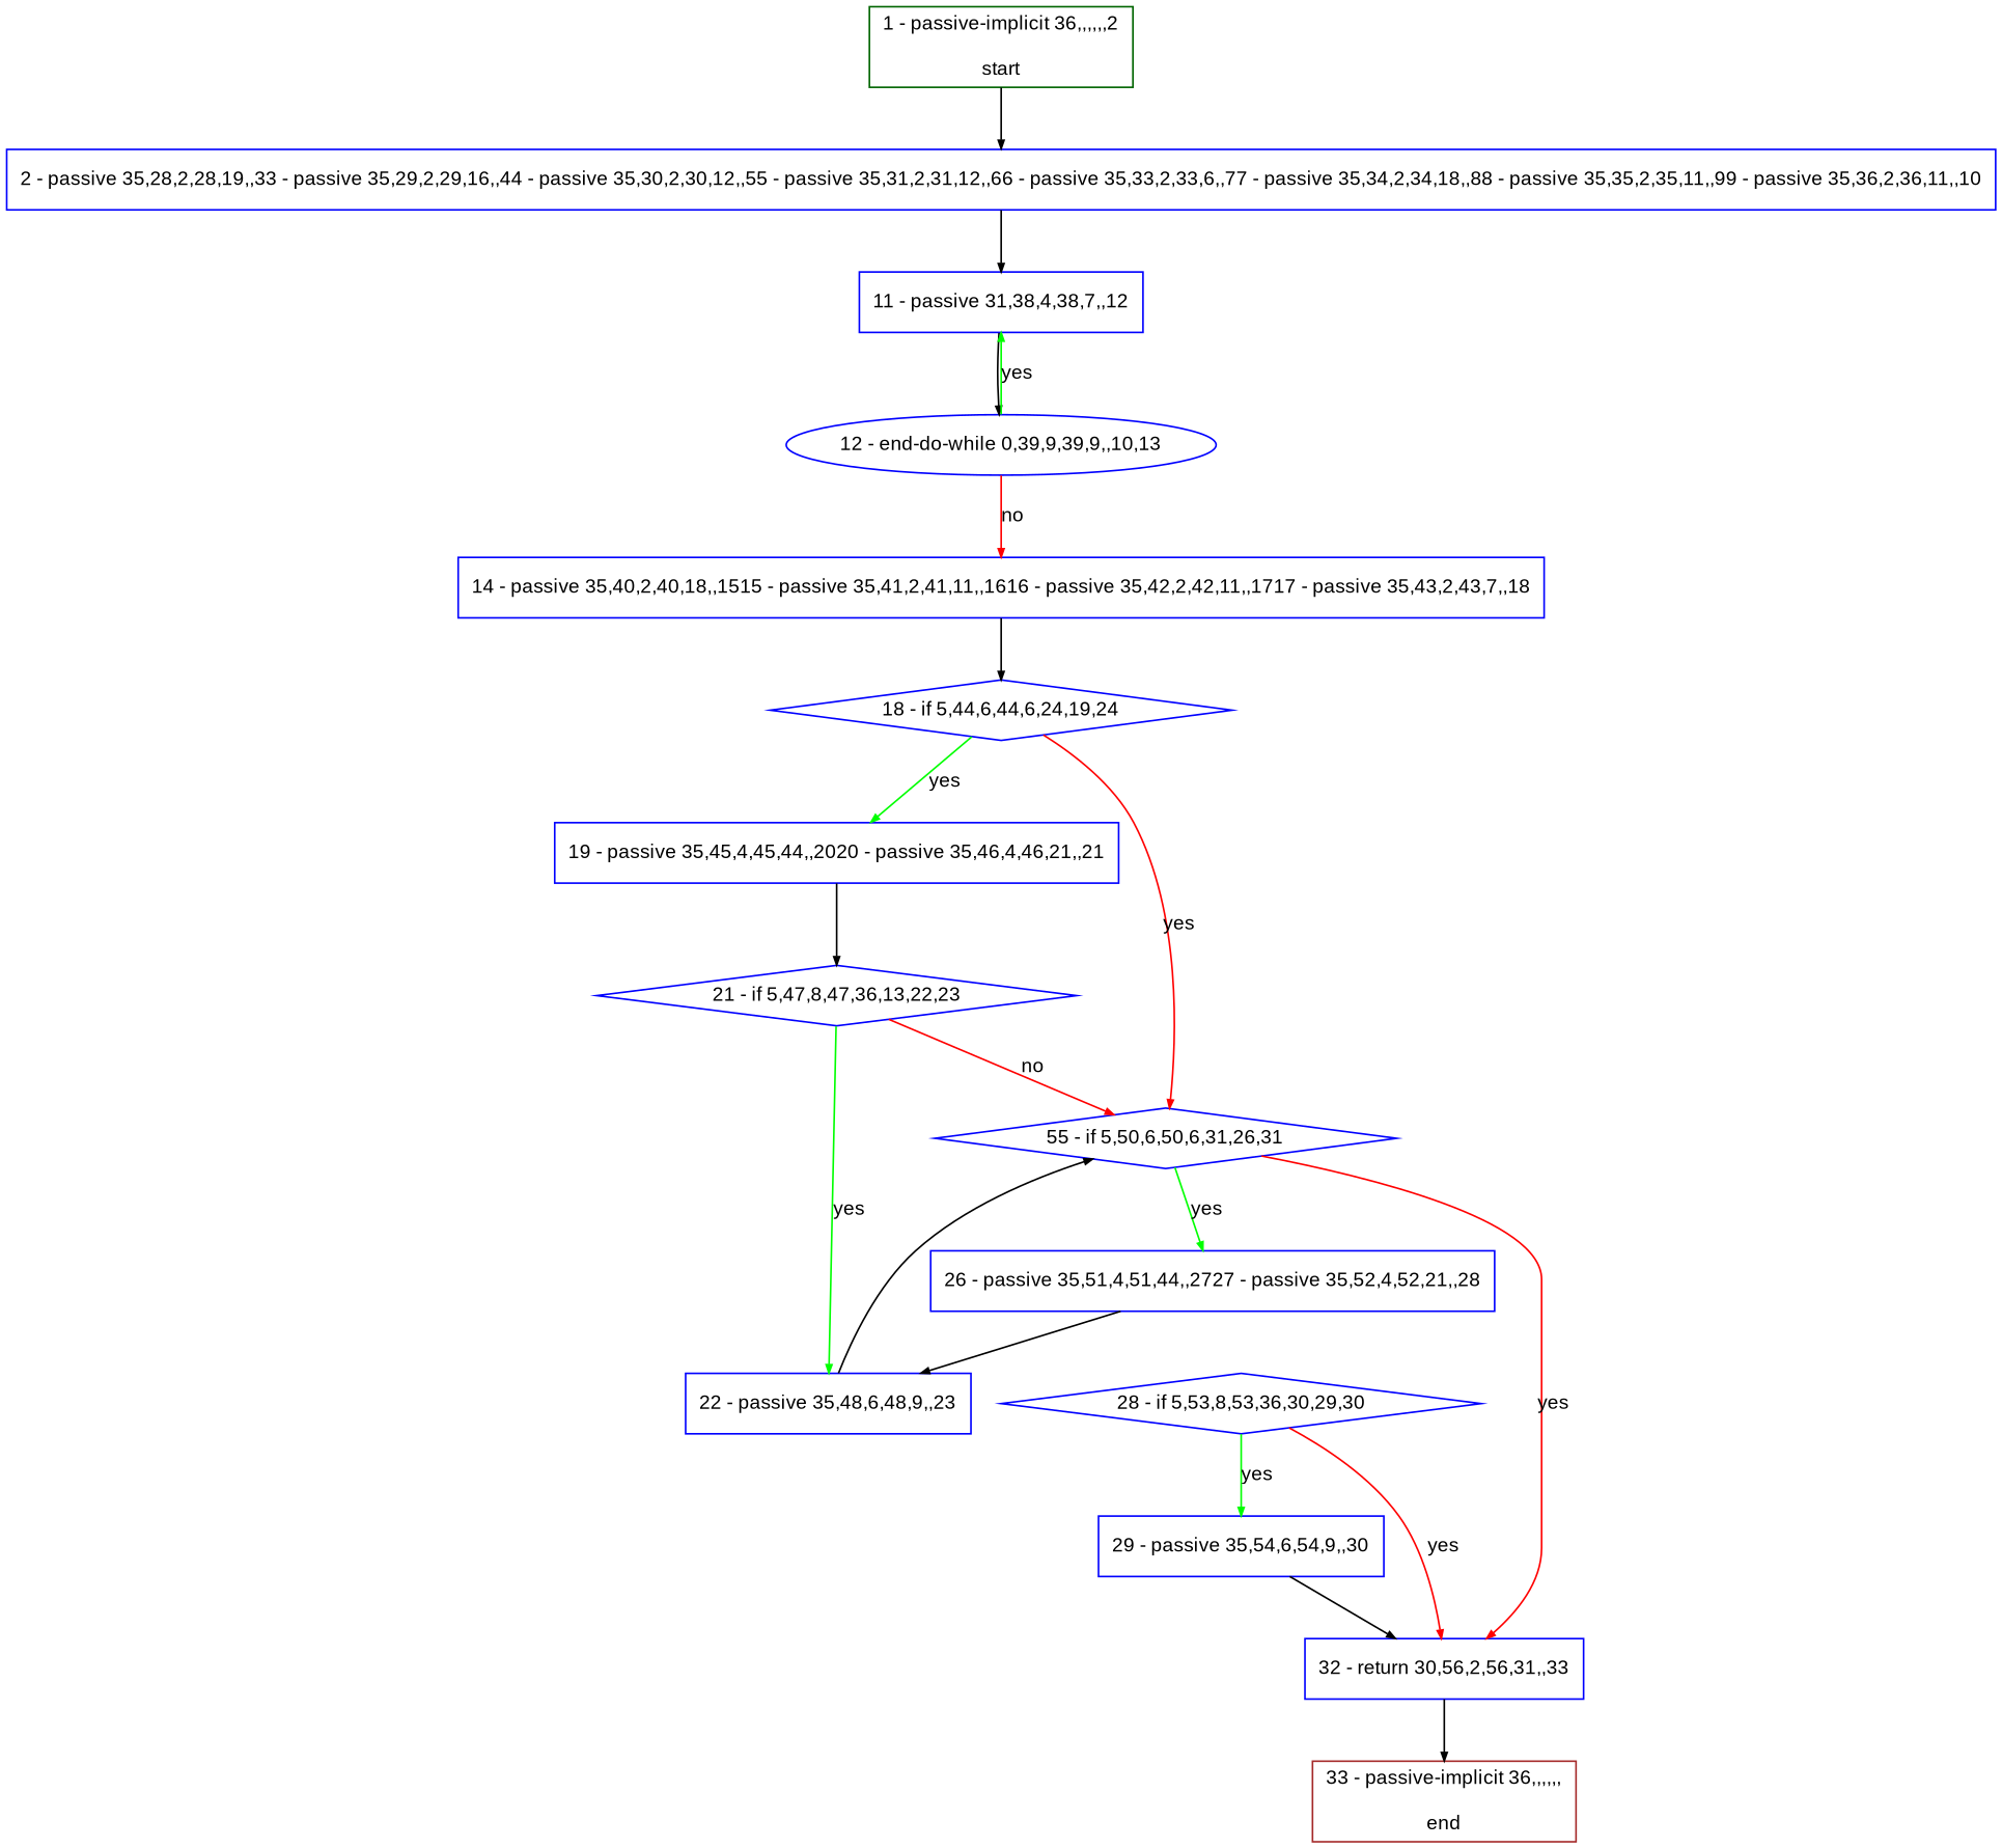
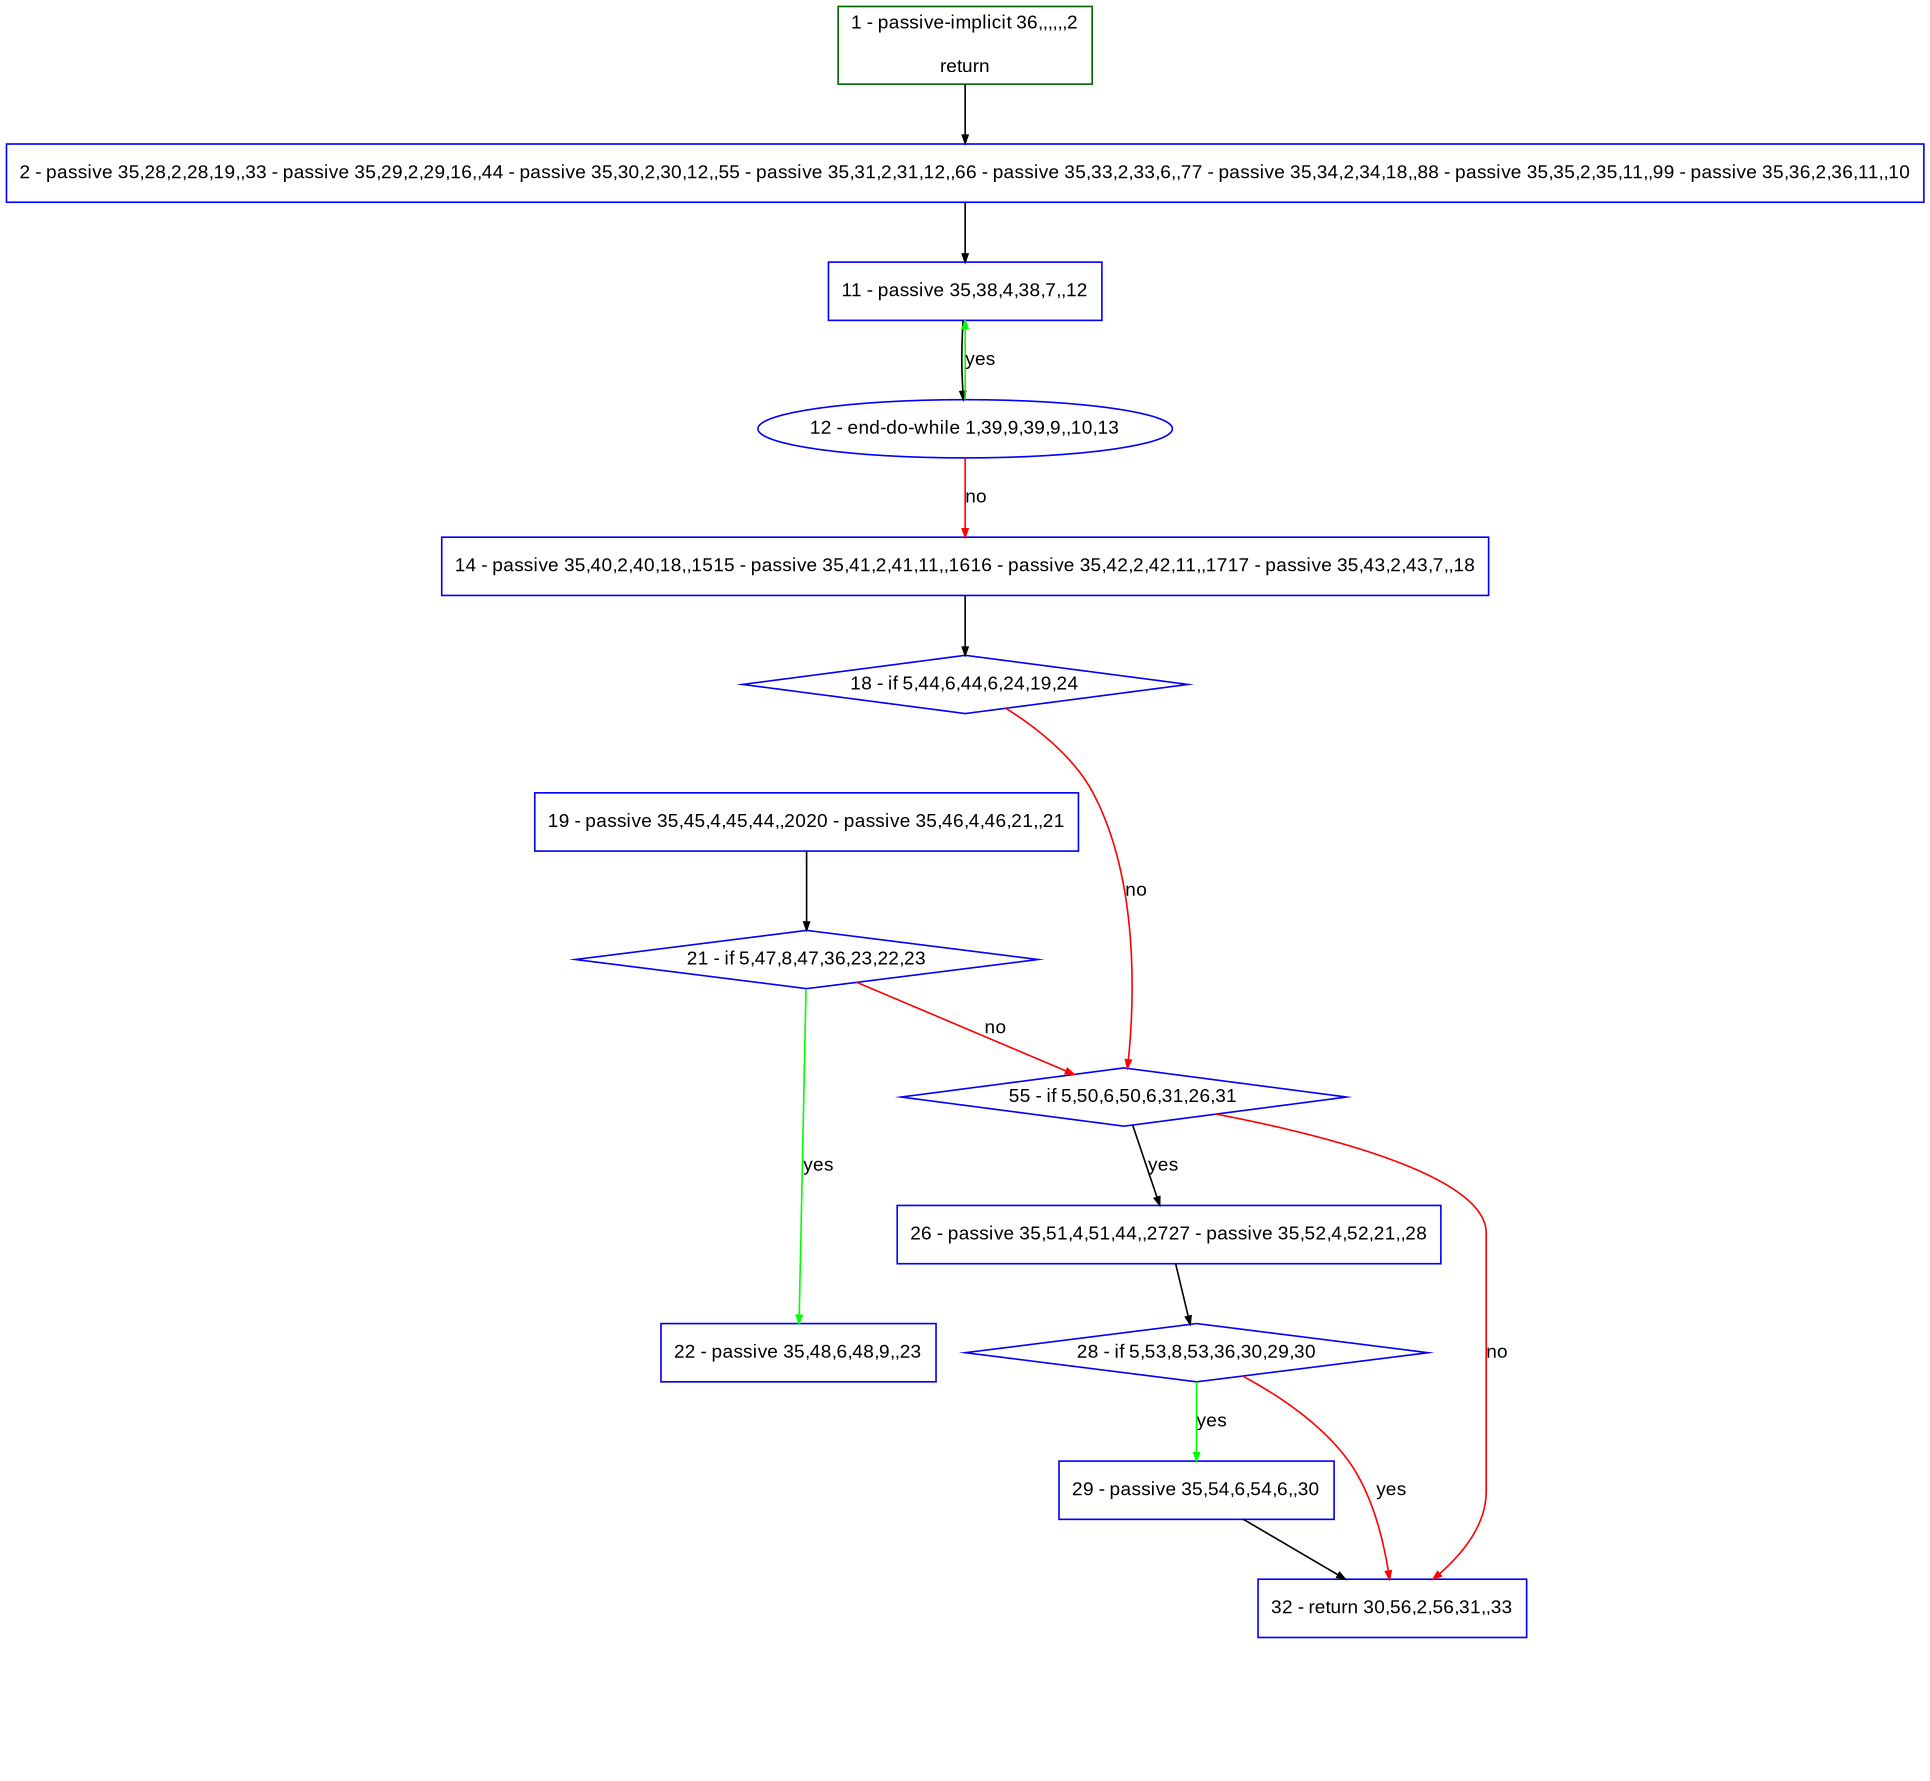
  digraph {
    bgcolor=white
    compound=true
    fillcolor="#FFFFCC"
    fontname=Arial
    fontsize=12
    pack=true
    packmode=clust
    style="rounded,filled"
    node [color="#0000ff" compound=true fillcolor="#ffffff" fixedsize=false fontname=Arial fontsize=12 node_initialized=no shape=box style=filled]
    edge [arrowhead=normal arrowsize=0.5 arrowtail=none color="#000000" compound=true dir=forward fontcolor=black fontname=Arial fontsize=12]
    n1 [label="2 - passive 35,28,2,28,19,,33 - passive 35,29,2,29,16,,44 - passive 35,30,2,30,12,,55 - passive 35,31,2,31,12,,66 - passive 35,33,2,33,6,,77 - passive 35,34,2,34,18,,88 - passive 35,35,2,35,11,,99 - passive 35,36,2,36,11,,10"]
-   n2 [label="11 - passive 31,38,4,38,7,,12"]
-   n3 [label="12 - end-do-while 0,39,9,39,9,,10,13" shape=oval]
-   n4 [color="#006400" label="1 - passive-implicit 36,,,,,,2\n\nstart"]
+   n2 [label="11 - passive 35,38,4,38,7,,12"]
+   n3 [label="12 - end-do-while 1,39,9,39,9,,10,13" shape=oval]
+   n4 [color="#006400" label="1 - passive-implicit 36,,,,,,2\n\nreturn"]
    n5 [label="14 - passive 35,40,2,40,18,,1515 - passive 35,41,2,41,11,,1616 - passive 35,42,2,42,11,,1717 - passive 35,43,2,43,7,,18"]
    n6 [label="18 - if 5,44,6,44,6,24,19,24" shape=diamond]
    n7 [label="19 - passive 35,45,4,45,44,,2020 - passive 35,46,4,46,21,,21"]
    n8 [label="55 - if 5,50,6,50,6,31,26,31" shape=diamond]
-   n9 [label="21 - if 5,47,8,47,36,13,22,23" shape=diamond]
+   n9 [label="21 - if 5,47,8,47,36,23,22,23" shape=diamond]
    n10 [label="26 - passive 35,51,4,51,44,,2727 - passive 35,52,4,52,21,,28"]
    n11 [label="32 - return 30,56,2,56,31,,33"]
    n12 [label="22 - passive 35,48,6,48,9,,23"]
    n13 [label="28 - if 5,53,8,53,36,30,29,30" shape=diamond]
-   n14 [color="#a52a2a" label="33 - passive-implicit 36,,,,,,\n\nend"]
-   n15 [label="29 - passive 35,54,6,54,9,,30"]
+   n15 [label="29 - passive 35,54,6,54,6,,30"]
    n1 -> n2
    n2 -> n3
    n3 -> n2 [color="#00ff00" label=yes]
    n3 -> n5 [color="#ff0000" label=no]
    n4 -> n1
    n5 -> n6
-   n6 -> n7 [color="#00ff00" label=yes]
-   n6 -> n8 [color="#ff0000" label=yes]
+   n6 -> n8 [color="#ff0000" label=no]
    n7 -> n9
-   n8 -> n10 [color="#00ff00" label=yes]
-   n8 -> n11 [color="#ff0000" label=yes]
+   n8 -> n10 [label=yes]
+   n8 -> n11 [color="#ff0000" label=no]
    n9 -> n8 [color="#ff0000" label=no]
    n9 -> n12 [color="#00ff00" label=yes]
-   n10 -> n12
-   n11 -> n14
-   n12 -> n8
+   n10 -> n13
    n13 -> n11 [color="#ff0000" label=yes]
    n13 -> n15 [color="#00ff00" label=yes]
    n15 -> n11
  }
